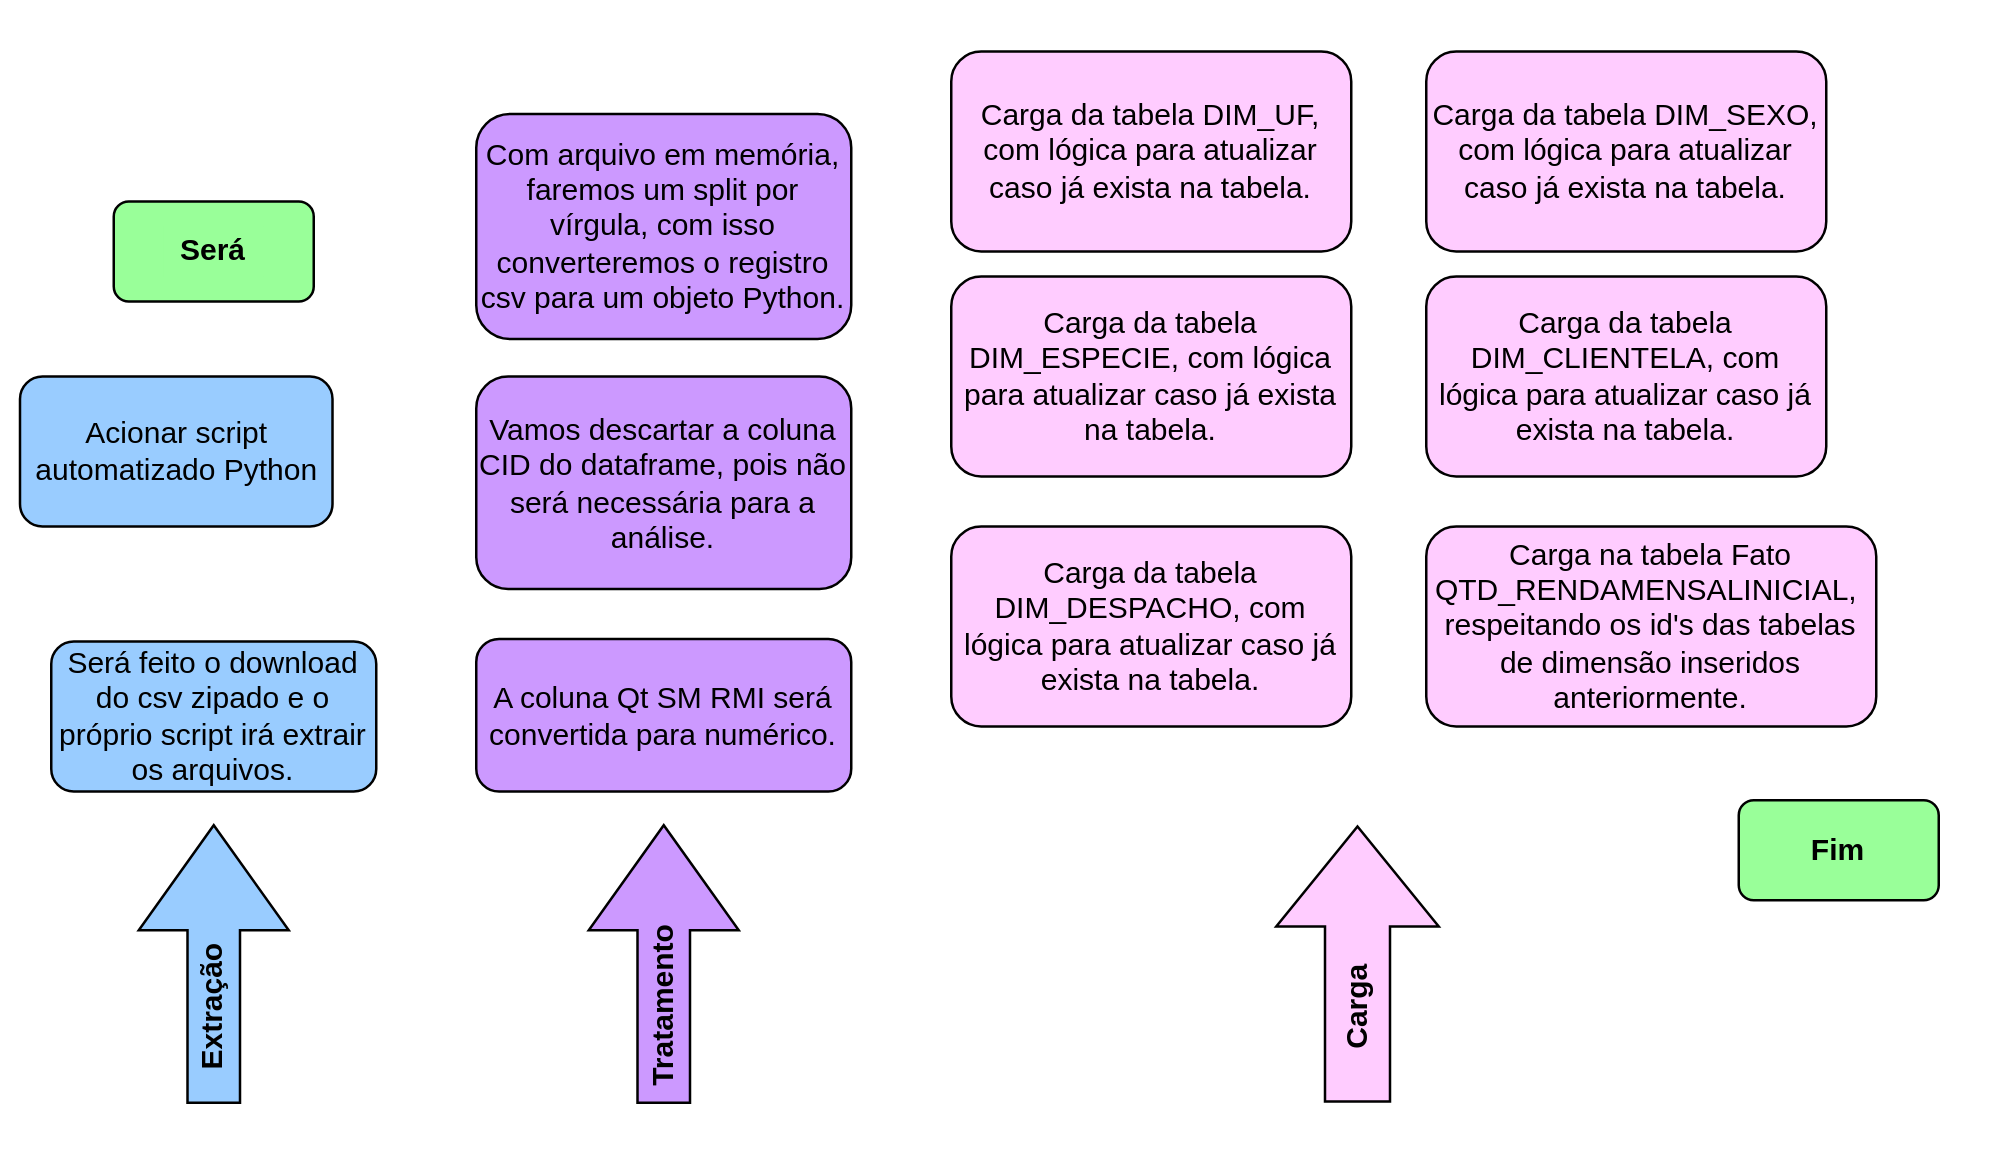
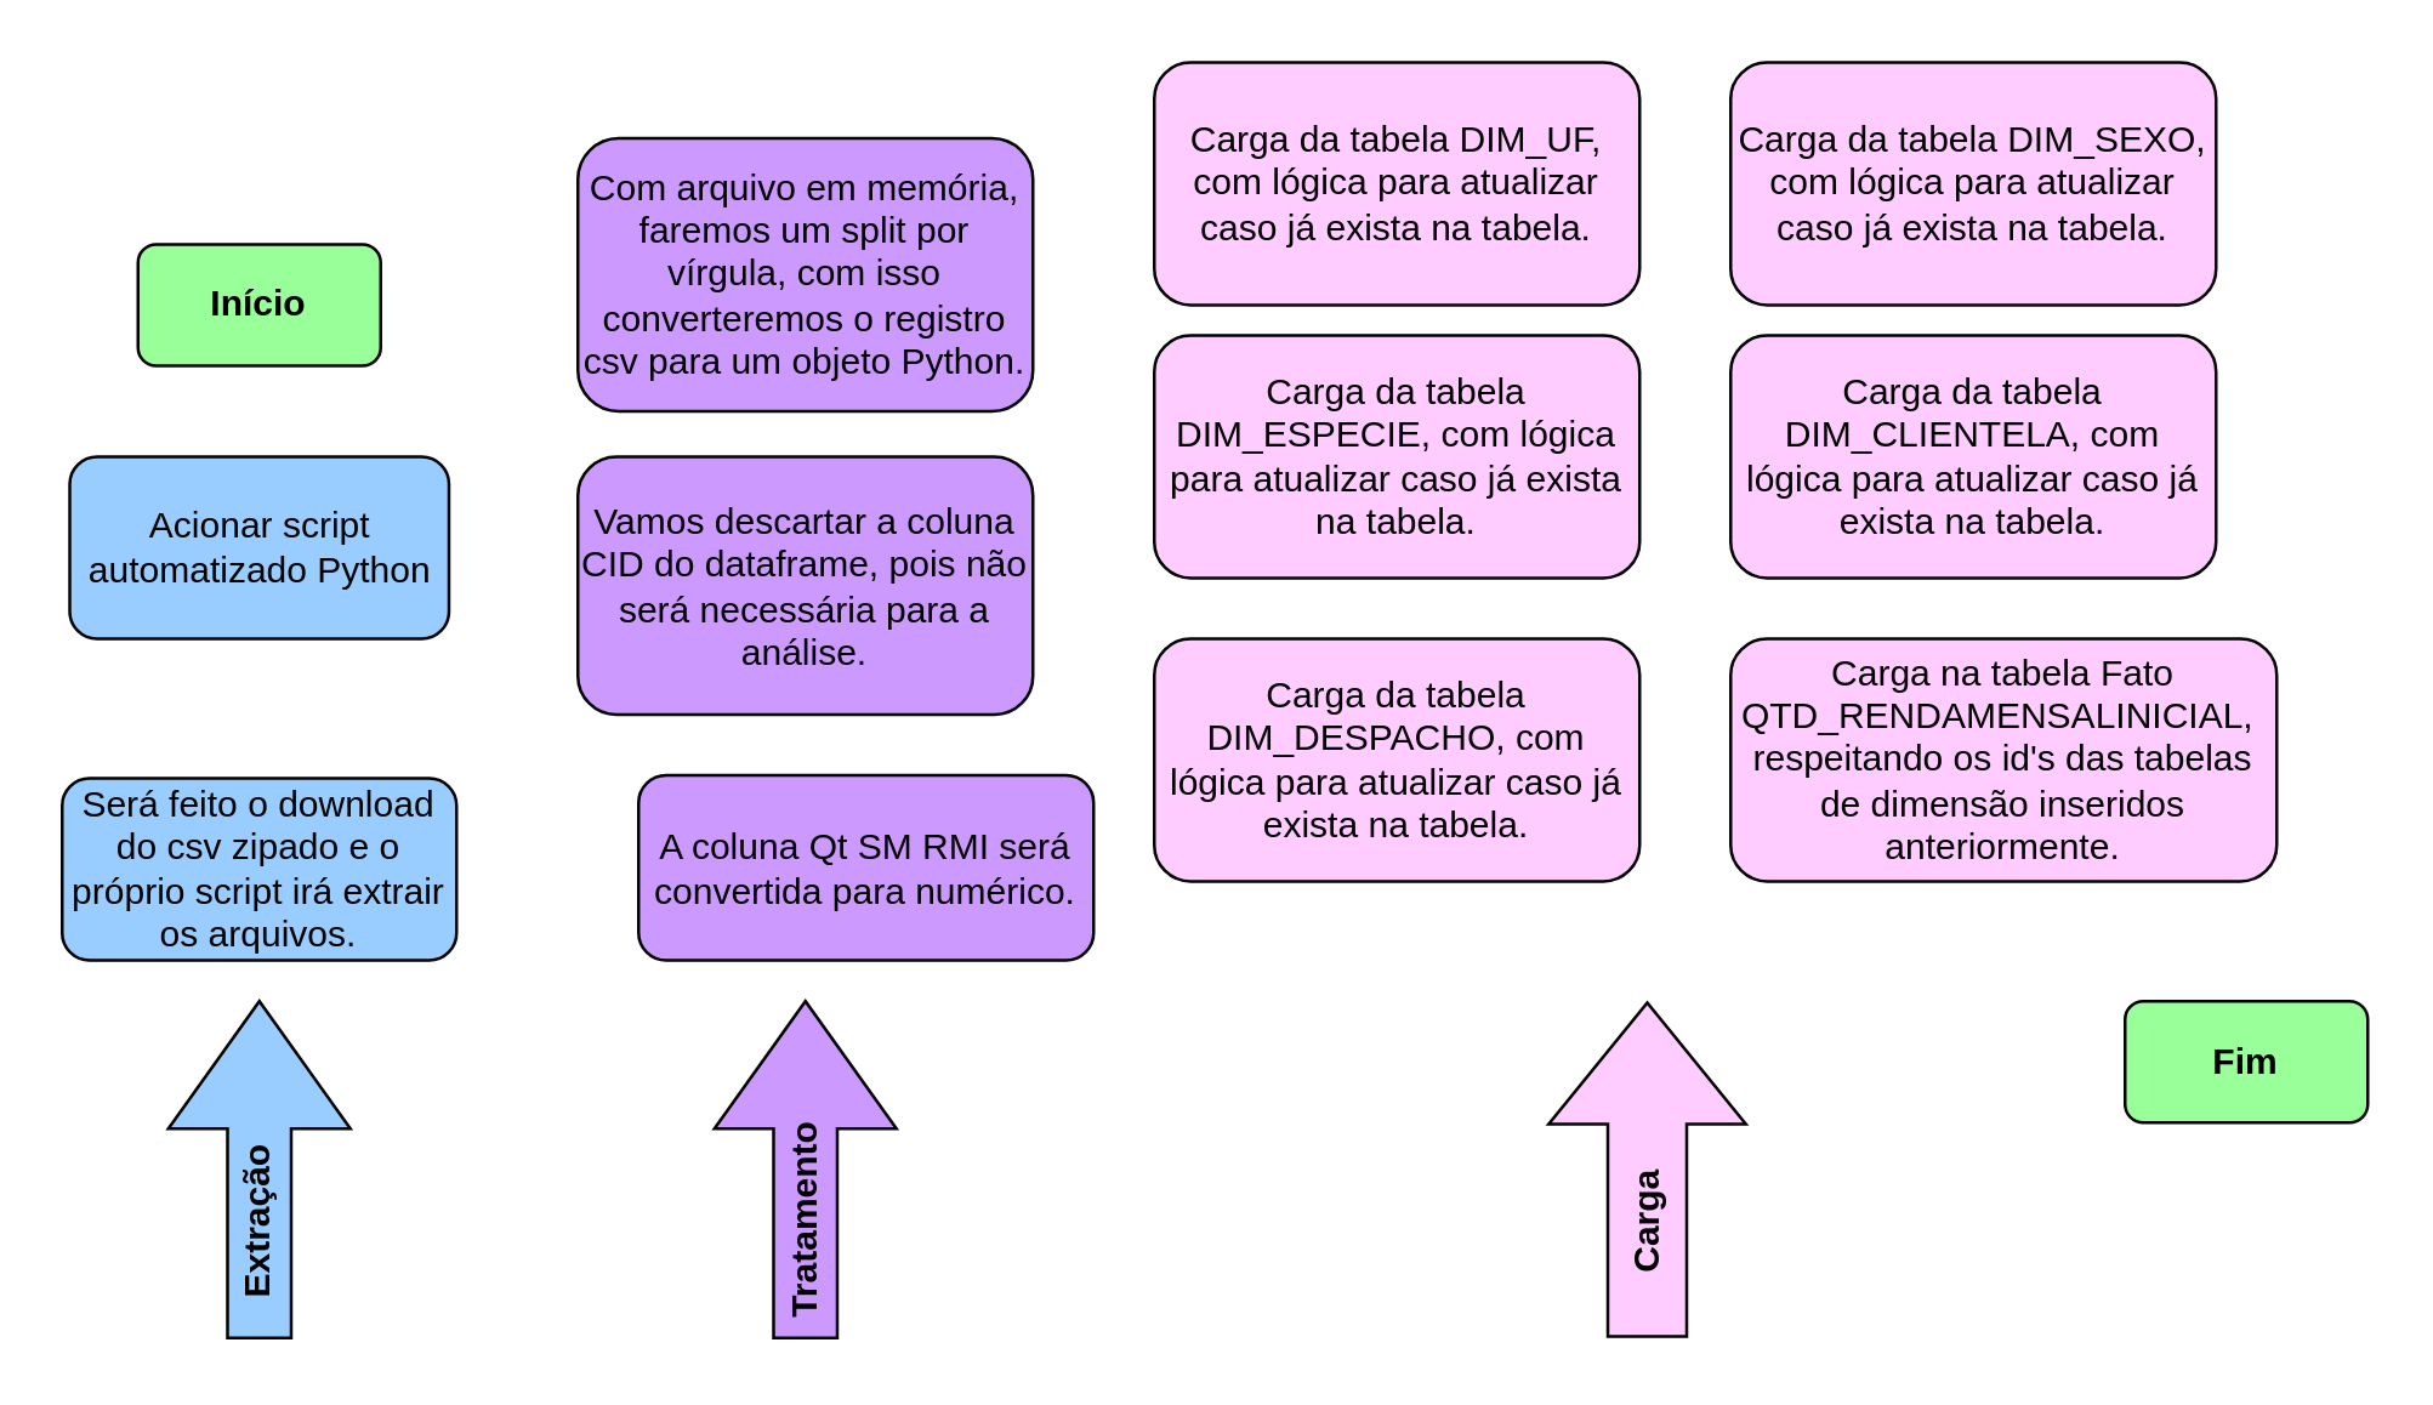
  <mxCell id="0" />
  <mxCell id="1" parent="0" />
  <mxCell id="2" value="" style="html=1;shadow=0;dashed=0;align=center;verticalAlign=middle;shape=mxgraph.arrows2.arrow;dy=0.6;dx=40;direction=north;notch=0;fillColor=#FFCCFF;" vertex="1" parent="1"><mxGeometry x="510" y="330" width="65" height="110" as="geometry" /></mxCell>
- <mxCell id="3" value="Acionar script automatizado Python" style="rounded=1;whiteSpace=wrap;html=1;fillColor=#99CCFF;" vertex="1" parent="1"><mxGeometry x="7.5" y="150" width="125" height="60" as="geometry" /></mxCell>
+ <mxCell id="3" value="Acionar script automatizado Python" style="rounded=1;whiteSpace=wrap;html=1;fillColor=#99CCFF;" vertex="1" parent="1"><mxGeometry x="22.5" y="150" width="125" height="60" as="geometry" /></mxCell>
  <mxCell id="4" value="Será feito o download do csv zipado e o próprio script irá extrair os arquivos." style="rounded=1;whiteSpace=wrap;html=1;fillColor=#99CCFF;" vertex="1" parent="1"><mxGeometry x="20" y="256" width="130" height="60" as="geometry" /></mxCell>
  <mxCell id="5" value="Com arquivo em memória, faremos um split por vírgula, com isso converteremos o registro csv para um objeto Python." style="rounded=1;whiteSpace=wrap;html=1;fillColor=#CC99FF;" vertex="1" parent="1"><mxGeometry x="190" y="45" width="150" height="90" as="geometry" /></mxCell>
  <mxCell id="6" value="" style="rounded=1;whiteSpace=wrap;html=1;fillColor=#99FF99;" vertex="1" parent="1"><mxGeometry x="45" y="80" width="80" height="40" as="geometry" /></mxCell>
- <mxCell id="7" value="&lt;b&gt;Será&lt;/b&gt;" style="text;html=1;strokeColor=none;fillColor=#99FF99;align=center;verticalAlign=middle;whiteSpace=wrap;rounded=0;" vertex="1" parent="1"><mxGeometry x="65" y="90" width="40" height="20" as="geometry" /></mxCell>
+ <mxCell id="7" value="&lt;b&gt;Início&lt;/b&gt;" style="text;html=1;strokeColor=none;fillColor=#99FF99;align=center;verticalAlign=middle;whiteSpace=wrap;rounded=0;" vertex="1" parent="1"><mxGeometry x="65" y="90" width="40" height="20" as="geometry" /></mxCell>
  <mxCell id="8" value="Vamos descartar a coluna CID do dataframe, pois não será necessária para a análise." style="rounded=1;whiteSpace=wrap;html=1;fillColor=#CC99FF;" vertex="1" parent="1"><mxGeometry x="190" y="150" width="150" height="85" as="geometry" /></mxCell>
- <mxCell id="9" value="A coluna Qt SM RMI será convertida para numérico." style="rounded=1;whiteSpace=wrap;html=1;align=center;fillColor=#CC99FF;" vertex="1" parent="1"><mxGeometry x="190" y="255" width="150" height="61" as="geometry" /></mxCell>
+ <mxCell id="9" value="A coluna Qt SM RMI será convertida para numérico." style="rounded=1;whiteSpace=wrap;html=1;align=center;fillColor=#CC99FF;" vertex="1" parent="1"><mxGeometry x="210" y="255" width="150" height="61" as="geometry" /></mxCell>
  <mxCell id="10" value="Carga na tabela Fato QTD_RENDAMENSALINICIAL,&amp;nbsp;&lt;br&gt;respeitando os id's das tabelas de dimensão inseridos anteriormente." style="rounded=1;whiteSpace=wrap;html=1;fillColor=#FFCCFF;" vertex="1" parent="1"><mxGeometry x="570" y="210" width="180" height="80" as="geometry" /></mxCell>
  <mxCell id="11" value="Carga da tabela DIM_UF, com lógica para atualizar caso já exista na tabela." style="rounded=1;whiteSpace=wrap;html=1;fillColor=#FFCCFF;" vertex="1" parent="1"><mxGeometry x="380" y="20" width="160" height="80" as="geometry" /></mxCell>
  <mxCell id="12" value="" style="html=1;shadow=0;dashed=0;align=center;verticalAlign=middle;shape=mxgraph.arrows2.arrow;dy=0.65;dx=42;direction=north;notch=0;fillColor=#CC99FF;" vertex="1" parent="1"><mxGeometry x="235" y="329.5" width="60" height="111" as="geometry" /></mxCell>
  <mxCell id="13" value="" style="html=1;shadow=0;dashed=0;align=center;verticalAlign=middle;shape=mxgraph.arrows2.arrow;dy=0.65;dx=42;direction=north;notch=0;fillColor=#99CCFF;" vertex="1" parent="1"><mxGeometry x="55" y="329.5" width="60" height="111" as="geometry" /></mxCell>
  <mxCell id="14" value="&lt;b&gt;Tratamento&lt;/b&gt;" style="text;html=1;strokeColor=none;fillColor=none;align=center;verticalAlign=middle;whiteSpace=wrap;rounded=0;rotation=270;" vertex="1" parent="1"><mxGeometry x="242.63" y="392.38" width="45.25" height="19.5" as="geometry" /></mxCell>
  <mxCell id="15" value="&lt;b&gt;Extração&lt;/b&gt;" style="text;html=1;strokeColor=none;fillColor=none;align=center;verticalAlign=middle;whiteSpace=wrap;rounded=0;rotation=270;" vertex="1" parent="1"><mxGeometry x="65" y="392.38" width="40" height="20" as="geometry" /></mxCell>
  <mxCell id="16" value="&lt;b&gt;Carga&lt;/b&gt;" style="text;html=1;strokeColor=none;fillColor=none;align=center;verticalAlign=middle;whiteSpace=wrap;rounded=0;rotation=270;" vertex="1" parent="1"><mxGeometry x="523" y="392.38" width="40" height="20" as="geometry" /></mxCell>
  <mxCell id="17" value="Carga da tabela DIM_ESPECIE, com lógica para atualizar caso já exista na tabela." style="rounded=1;whiteSpace=wrap;html=1;fillColor=#FFCCFF;" vertex="1" parent="1"><mxGeometry x="380" y="110" width="160" height="80" as="geometry" /></mxCell>
  <mxCell id="18" value="Carga da tabela DIM_CLIENTELA, com lógica para atualizar caso já exista na tabela." style="rounded=1;whiteSpace=wrap;html=1;fillColor=#FFCCFF;" vertex="1" parent="1"><mxGeometry x="570" y="110" width="160" height="80" as="geometry" /></mxCell>
  <mxCell id="19" value="Carga da tabela DIM_SEXO, com lógica para atualizar caso já exista na tabela." style="rounded=1;whiteSpace=wrap;html=1;fillColor=#FFCCFF;" vertex="1" parent="1"><mxGeometry x="570" y="20" width="160" height="80" as="geometry" /></mxCell>
  <mxCell id="20" value="Carga da tabela DIM_DESPACHO, com lógica para atualizar caso já exista na tabela." style="rounded=1;whiteSpace=wrap;html=1;fillColor=#FFCCFF;" vertex="1" parent="1"><mxGeometry x="380" y="210" width="160" height="80" as="geometry" /></mxCell>
- <mxCell id="21" value="&lt;b&gt;Fim&lt;/b&gt;" style="rounded=1;whiteSpace=wrap;html=1;fillColor=#99FF99;" vertex="1" parent="1"><mxGeometry x="695" y="319.5" width="80" height="40" as="geometry" /></mxCell>
+ <mxCell id="21" value="&lt;b&gt;Fim&lt;/b&gt;" style="rounded=1;whiteSpace=wrap;html=1;fillColor=#99FF99;" vertex="1" parent="1"><mxGeometry x="700" y="329.5" width="80" height="40" as="geometry" /></mxCell>
